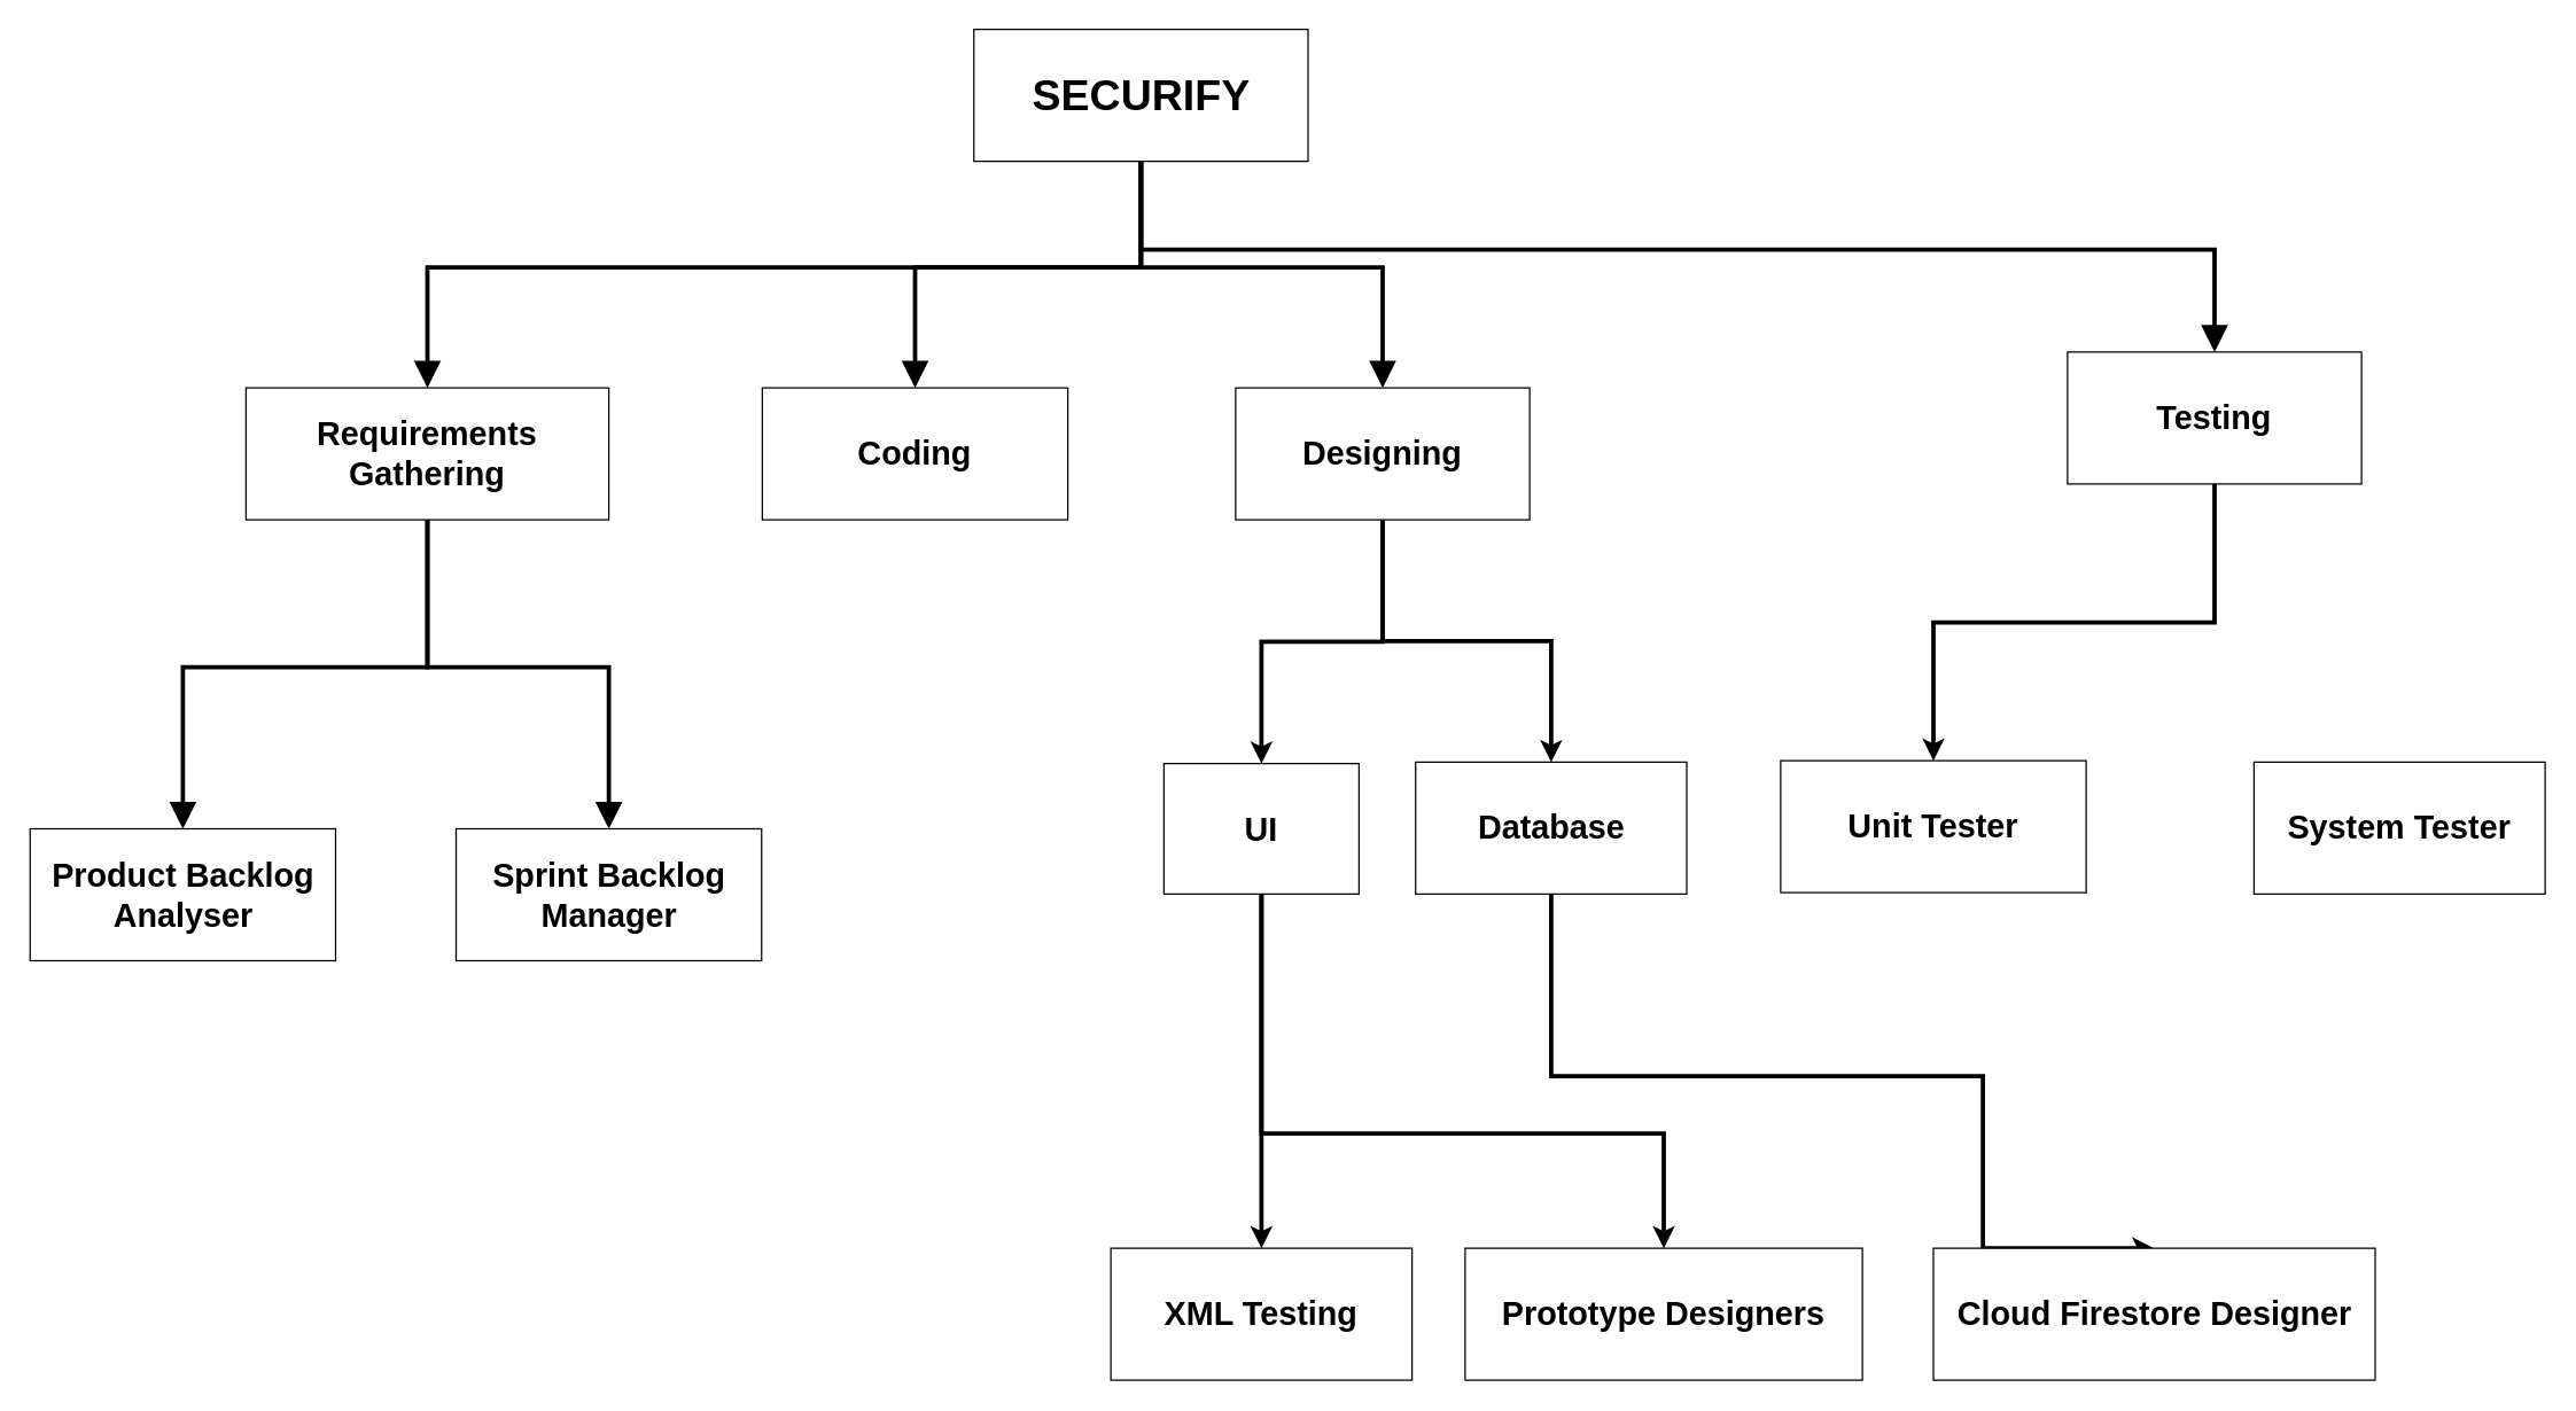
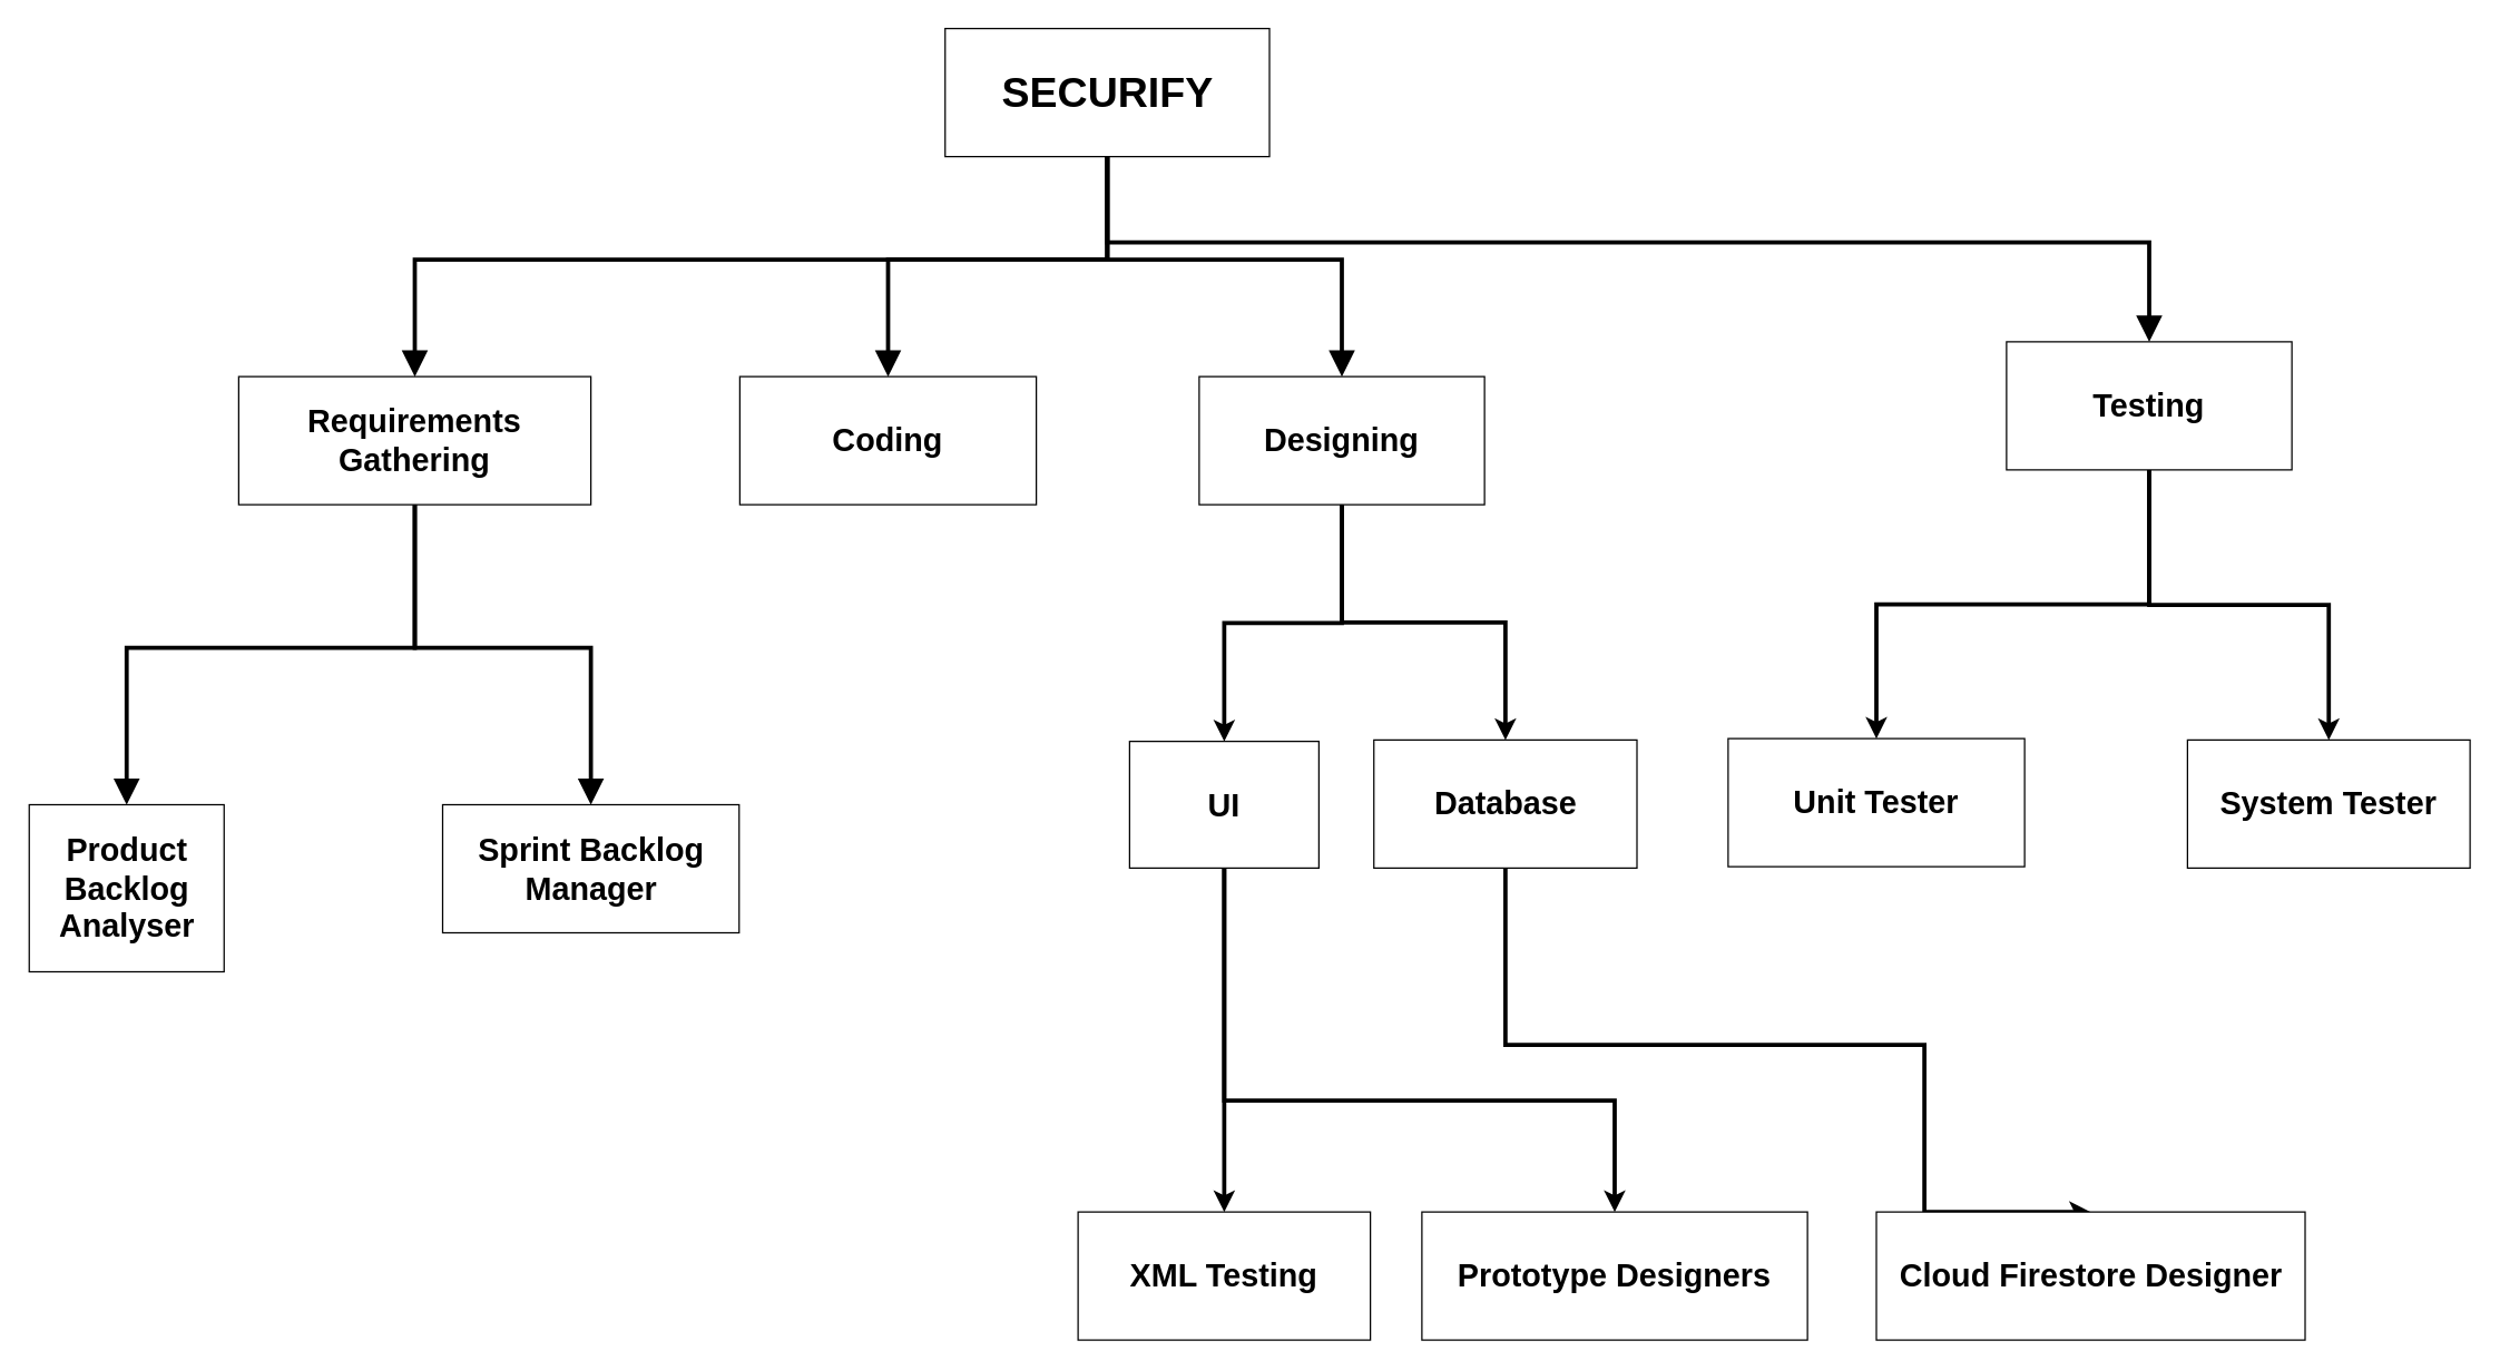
  <mxCell id="0" />
  <mxCell id="1" parent="0" />
  <mxCell id="2" value="&lt;h4&gt;&lt;font style=&quot;font-size: 30px&quot;&gt;SECURIFY&lt;/font&gt;&lt;/h4&gt;" style="rounded=0;whiteSpace=wrap;html=1;fontSize=23;" parent="1" vertex="1"><mxGeometry x="678.5" y="20" width="233" height="92" as="geometry" /></mxCell>
  <mxCell id="3" style="edgeStyle=orthogonalEdgeStyle;rounded=0;orthogonalLoop=1;jettySize=auto;html=1;entryX=0.5;entryY=1;entryDx=0;entryDy=0;fontSize=23;exitX=0.5;exitY=0;exitDx=0;exitDy=0;endArrow=none;endFill=0;startArrow=block;startFill=1;startSize=11;strokeWidth=3;" parent="1" source="4" target="2" edge="1"><mxGeometry relative="1" as="geometry" /></mxCell>
  <mxCell id="4" value="&lt;h4 style=&quot;font-size: 23px;&quot;&gt;&lt;font style=&quot;font-size: 23px;&quot;&gt;Coding&lt;/font&gt;&lt;/h4&gt;" style="rounded=0;whiteSpace=wrap;html=1;fontSize=23;" parent="1" vertex="1"><mxGeometry x="531" y="270" width="213" height="92" as="geometry" /></mxCell>
  <mxCell id="5" style="edgeStyle=orthogonalEdgeStyle;rounded=0;orthogonalLoop=1;jettySize=auto;html=1;entryX=0.5;entryY=1;entryDx=0;entryDy=0;fontSize=23;endArrow=none;endFill=0;startArrow=block;startFill=1;startSize=11;strokeWidth=3;" parent="1" source="7" target="2" edge="1"><mxGeometry relative="1" as="geometry" /></mxCell>
  <mxCell id="6" style="edgeStyle=orthogonalEdgeStyle;rounded=0;orthogonalLoop=1;jettySize=auto;html=1;entryX=0.5;entryY=0;entryDx=0;entryDy=0;fontSize=23;exitX=0.5;exitY=1;exitDx=0;exitDy=0;strokeWidth=3;endArrow=classic;endFill=1;startArrow=none;startFill=0;" parent="1" source="7" target="8" edge="1"><mxGeometry relative="1" as="geometry" /></mxCell>
  <mxCell id="7" value="&lt;h4 style=&quot;font-size: 23px&quot;&gt;&lt;font style=&quot;font-size: 23px&quot;&gt;Designing&lt;/font&gt;&lt;/h4&gt;" style="rounded=0;whiteSpace=wrap;html=1;fontSize=23;" parent="1" vertex="1"><mxGeometry x="861" y="270" width="205" height="92" as="geometry" /></mxCell>
  <mxCell id="8" value="&lt;h4 style=&quot;font-size: 23px&quot;&gt;&lt;font style=&quot;font-size: 23px&quot;&gt;UI&lt;/font&gt;&lt;/h4&gt;" style="rounded=0;whiteSpace=wrap;html=1;fontSize=23;" parent="1" vertex="1"><mxGeometry x="811" y="532" width="136" height="91" as="geometry" /></mxCell>
  <mxCell id="9" style="edgeStyle=orthogonalEdgeStyle;rounded=0;orthogonalLoop=1;jettySize=auto;html=1;entryX=0.5;entryY=1;entryDx=0;entryDy=0;fontSize=23;exitX=0.5;exitY=0;exitDx=0;exitDy=0;strokeWidth=3;endArrow=none;endFill=0;startArrow=classic;startFill=1;" parent="1" source="10" target="8" edge="1"><mxGeometry relative="1" as="geometry" /></mxCell>
  <mxCell id="10" value="&lt;h4 style=&quot;font-size: 23px&quot;&gt;&lt;font style=&quot;font-size: 23px&quot;&gt;XML Testing&lt;/font&gt;&lt;/h4&gt;" style="rounded=0;whiteSpace=wrap;html=1;fontSize=23;" parent="1" vertex="1"><mxGeometry x="774" y="870" width="210" height="92" as="geometry" /></mxCell>
  <mxCell id="11" style="edgeStyle=orthogonalEdgeStyle;rounded=0;orthogonalLoop=1;jettySize=auto;html=1;entryX=0.5;entryY=1;entryDx=0;entryDy=0;fontSize=23;strokeWidth=3;endArrow=none;endFill=0;startArrow=classic;startFill=1;exitX=0.5;exitY=0;exitDx=0;exitDy=0;" parent="1" source="12" target="8" edge="1"><mxGeometry relative="1" as="geometry"><Array as="points"><mxPoint x="1159" y="790" /><mxPoint x="879" y="790" /></Array></mxGeometry></mxCell>
  <mxCell id="12" value="&lt;h4 style=&quot;font-size: 23px&quot;&gt;&lt;font style=&quot;font-size: 23px&quot;&gt;Prototype Designers&lt;/font&gt;&lt;/h4&gt;" style="rounded=0;whiteSpace=wrap;html=1;fontSize=23;" parent="1" vertex="1"><mxGeometry x="1021" y="870" width="277" height="92" as="geometry" /></mxCell>
  <mxCell id="13" style="edgeStyle=orthogonalEdgeStyle;rounded=0;orthogonalLoop=1;jettySize=auto;html=1;entryX=0.5;entryY=1;entryDx=0;entryDy=0;fontSize=23;strokeWidth=3;endArrow=none;endFill=0;startArrow=classic;startFill=1;exitX=0.5;exitY=0;exitDx=0;exitDy=0;" parent="1" source="14" target="7" edge="1"><mxGeometry relative="1" as="geometry" /></mxCell>
  <mxCell id="14" value="&lt;h4 style=&quot;font-size: 23px&quot;&gt;Database&lt;/h4&gt;" style="rounded=0;whiteSpace=wrap;html=1;fontSize=23;" parent="1" vertex="1"><mxGeometry x="986.5" y="531" width="189" height="92" as="geometry" /></mxCell>
  <mxCell id="15" style="edgeStyle=orthogonalEdgeStyle;rounded=0;orthogonalLoop=1;jettySize=auto;html=1;fontSize=23;exitX=0.5;exitY=0;exitDx=0;exitDy=0;strokeWidth=3;endArrow=none;endFill=0;startArrow=classic;startFill=1;" parent="1" source="16" edge="1"><mxGeometry relative="1" as="geometry"><mxPoint x="1081" y="623" as="targetPoint" /><Array as="points"><mxPoint x="1382" y="750" /><mxPoint x="1081" y="750" /></Array></mxGeometry></mxCell>
  <mxCell id="16" value="&lt;h4 style=&quot;font-size: 23px&quot;&gt;Cloud Firestore Designer&lt;/h4&gt;" style="rounded=0;whiteSpace=wrap;html=1;fontSize=23;" parent="1" vertex="1"><mxGeometry x="1347.5" y="870" width="308" height="92" as="geometry" /></mxCell>
  <mxCell id="17" style="edgeStyle=orthogonalEdgeStyle;rounded=0;orthogonalLoop=1;jettySize=auto;html=1;entryX=0.5;entryY=1;entryDx=0;entryDy=0;fontSize=23;exitX=0.5;exitY=0;exitDx=0;exitDy=0;endArrow=none;endFill=0;startArrow=block;startFill=1;startSize=11;strokeWidth=3;" parent="1" source="18" target="2" edge="1"><mxGeometry relative="1" as="geometry" /></mxCell>
  <mxCell id="18" value="&lt;h4 style=&quot;font-size: 23px&quot;&gt;&lt;font style=&quot;font-size: 23px&quot;&gt;Testing&lt;/font&gt;&lt;/h4&gt;" style="rounded=0;whiteSpace=wrap;html=1;fontSize=23;" parent="1" vertex="1"><mxGeometry x="1441" y="245" width="205" height="92" as="geometry" /></mxCell>
  <mxCell id="19" style="edgeStyle=orthogonalEdgeStyle;rounded=0;orthogonalLoop=1;jettySize=auto;html=1;entryX=0.5;entryY=1;entryDx=0;entryDy=0;fontSize=23;exitX=0.5;exitY=0;exitDx=0;exitDy=0;strokeWidth=3;endArrow=none;endFill=0;startArrow=classic;startFill=1;" parent="1" source="20" target="18" edge="1"><mxGeometry relative="1" as="geometry" /></mxCell>
  <mxCell id="20" value="&lt;h4 style=&quot;font-size: 23px&quot;&gt;&lt;font style=&quot;font-size: 23px&quot;&gt;Unit Tester&lt;/font&gt;&lt;/h4&gt;" style="rounded=0;whiteSpace=wrap;html=1;fontSize=23;" parent="1" vertex="1"><mxGeometry x="1241" y="530" width="213" height="92" as="geometry" /></mxCell>
+ <mxCell id="21" style="edgeStyle=orthogonalEdgeStyle;rounded=0;orthogonalLoop=1;jettySize=auto;html=1;entryX=0.5;entryY=1;entryDx=0;entryDy=0;fontSize=23;exitX=0.5;exitY=0;exitDx=0;exitDy=0;strokeWidth=3;endArrow=none;endFill=0;startArrow=classic;startFill=1;" parent="1" source="22" target="18" edge="1"><mxGeometry relative="1" as="geometry" /></mxCell>
  <mxCell id="22" value="&lt;h4 style=&quot;font-size: 23px&quot;&gt;&lt;font style=&quot;font-size: 23px&quot;&gt;System Tester&lt;/font&gt;&lt;/h4&gt;" style="rounded=0;whiteSpace=wrap;html=1;fontSize=23;" parent="1" vertex="1"><mxGeometry x="1571" y="531" width="203" height="92" as="geometry" /></mxCell>
  <mxCell id="23" value="&lt;h4 style=&quot;font-size: 23px&quot;&gt;&lt;font style=&quot;font-size: 23px&quot;&gt;Requirements Gathering&lt;/font&gt;&lt;/h4&gt;" style="rounded=0;whiteSpace=wrap;html=1;fontSize=23;" vertex="1" parent="1"><mxGeometry x="171" y="270" width="253" height="92" as="geometry" /></mxCell>
  <mxCell id="24" style="edgeStyle=orthogonalEdgeStyle;rounded=0;orthogonalLoop=1;jettySize=auto;html=1;entryX=0.5;entryY=1;entryDx=0;entryDy=0;fontSize=23;exitX=0.5;exitY=0;exitDx=0;exitDy=0;endArrow=none;endFill=0;startArrow=block;startFill=1;startSize=11;strokeWidth=3;" edge="1" parent="1" source="23" target="2"><mxGeometry relative="1" as="geometry"><mxPoint x="647.333" y="279.667" as="sourcePoint" /><mxPoint x="805.667" y="121.333" as="targetPoint" /></mxGeometry></mxCell>
  <mxCell id="25" value="&lt;h4 style=&quot;font-size: 23px&quot;&gt;Sprint Backlog Manager&lt;/h4&gt;" style="rounded=0;whiteSpace=wrap;html=1;fontSize=23;" vertex="1" parent="1"><mxGeometry x="317.5" y="577.5" width="213" height="92" as="geometry" /></mxCell>
- <mxCell id="26" value="&lt;h4 style=&quot;font-size: 23px&quot;&gt;Product Backlog Analyser&lt;/h4&gt;" style="rounded=0;whiteSpace=wrap;html=1;fontSize=23;" vertex="1" parent="1"><mxGeometry x="20.5" y="577.5" width="213" height="92" as="geometry" /></mxCell>
+ <mxCell id="26" value="&lt;h4 style=&quot;font-size: 23px&quot;&gt;Product Backlog Analyser&lt;/h4&gt;" style="rounded=0;whiteSpace=wrap;html=1;fontSize=23;" vertex="1" parent="1"><mxGeometry x="20.5" y="577.5" width="140" height="120" as="geometry" /></mxCell>
  <mxCell id="27" style="edgeStyle=orthogonalEdgeStyle;rounded=0;orthogonalLoop=1;jettySize=auto;html=1;entryX=0.5;entryY=1;entryDx=0;entryDy=0;fontSize=23;exitX=0.5;exitY=0;exitDx=0;exitDy=0;endArrow=none;endFill=0;startArrow=block;startFill=1;startSize=11;strokeWidth=3;" edge="1" parent="1" source="26" target="23"><mxGeometry relative="1" as="geometry"><mxPoint x="32.667" y="478.167" as="sourcePoint" /><mxPoint x="531" y="319.833" as="targetPoint" /></mxGeometry></mxCell>
  <mxCell id="28" style="edgeStyle=orthogonalEdgeStyle;rounded=0;orthogonalLoop=1;jettySize=auto;html=1;entryX=0.5;entryY=1;entryDx=0;entryDy=0;fontSize=23;exitX=0.5;exitY=0;exitDx=0;exitDy=0;endArrow=none;endFill=0;startArrow=block;startFill=1;startSize=11;strokeWidth=3;" edge="1" parent="1" source="25" target="23"><mxGeometry relative="1" as="geometry"><mxPoint x="137.167" y="588" as="sourcePoint" /><mxPoint x="307.167" y="371.333" as="targetPoint" /></mxGeometry></mxCell>
